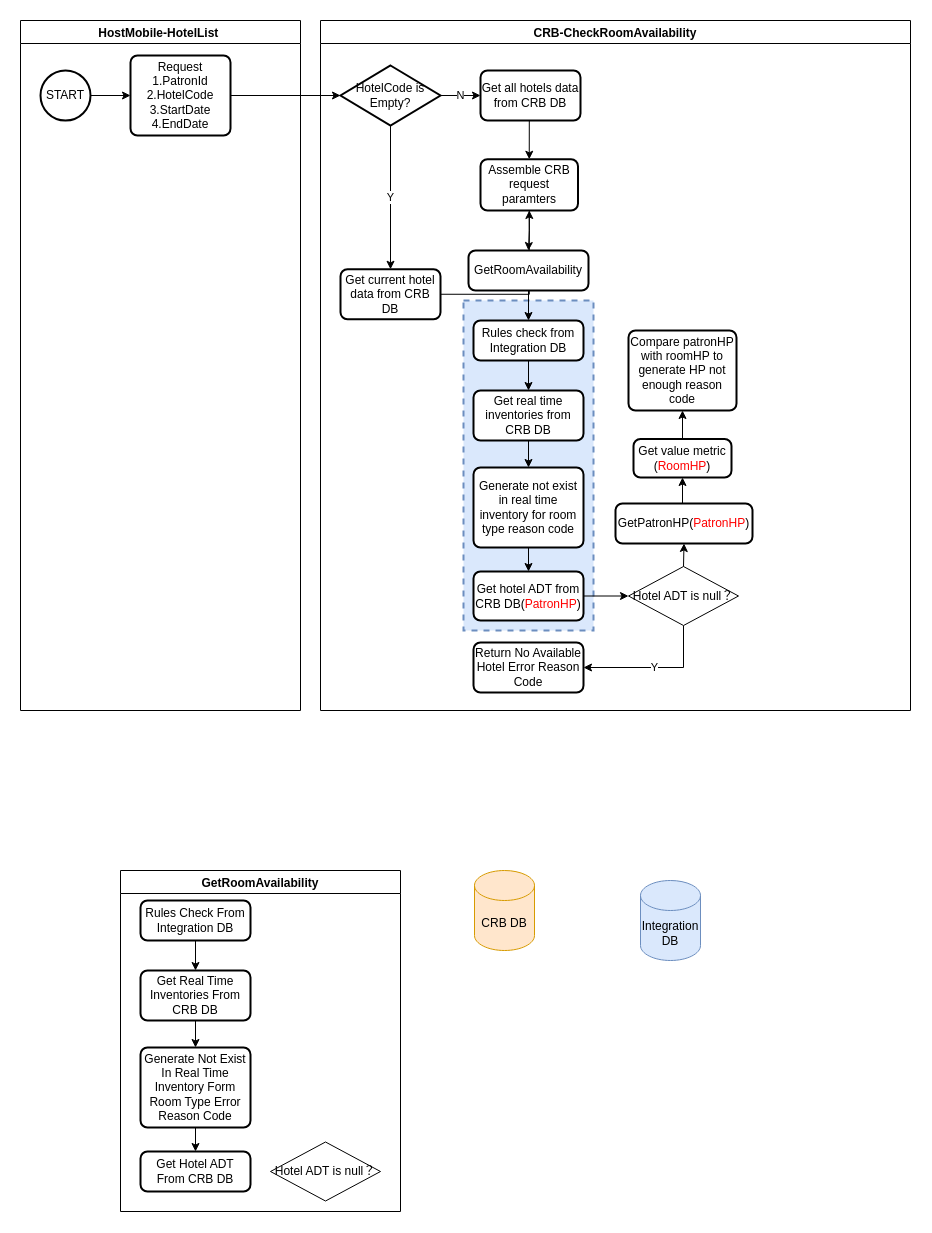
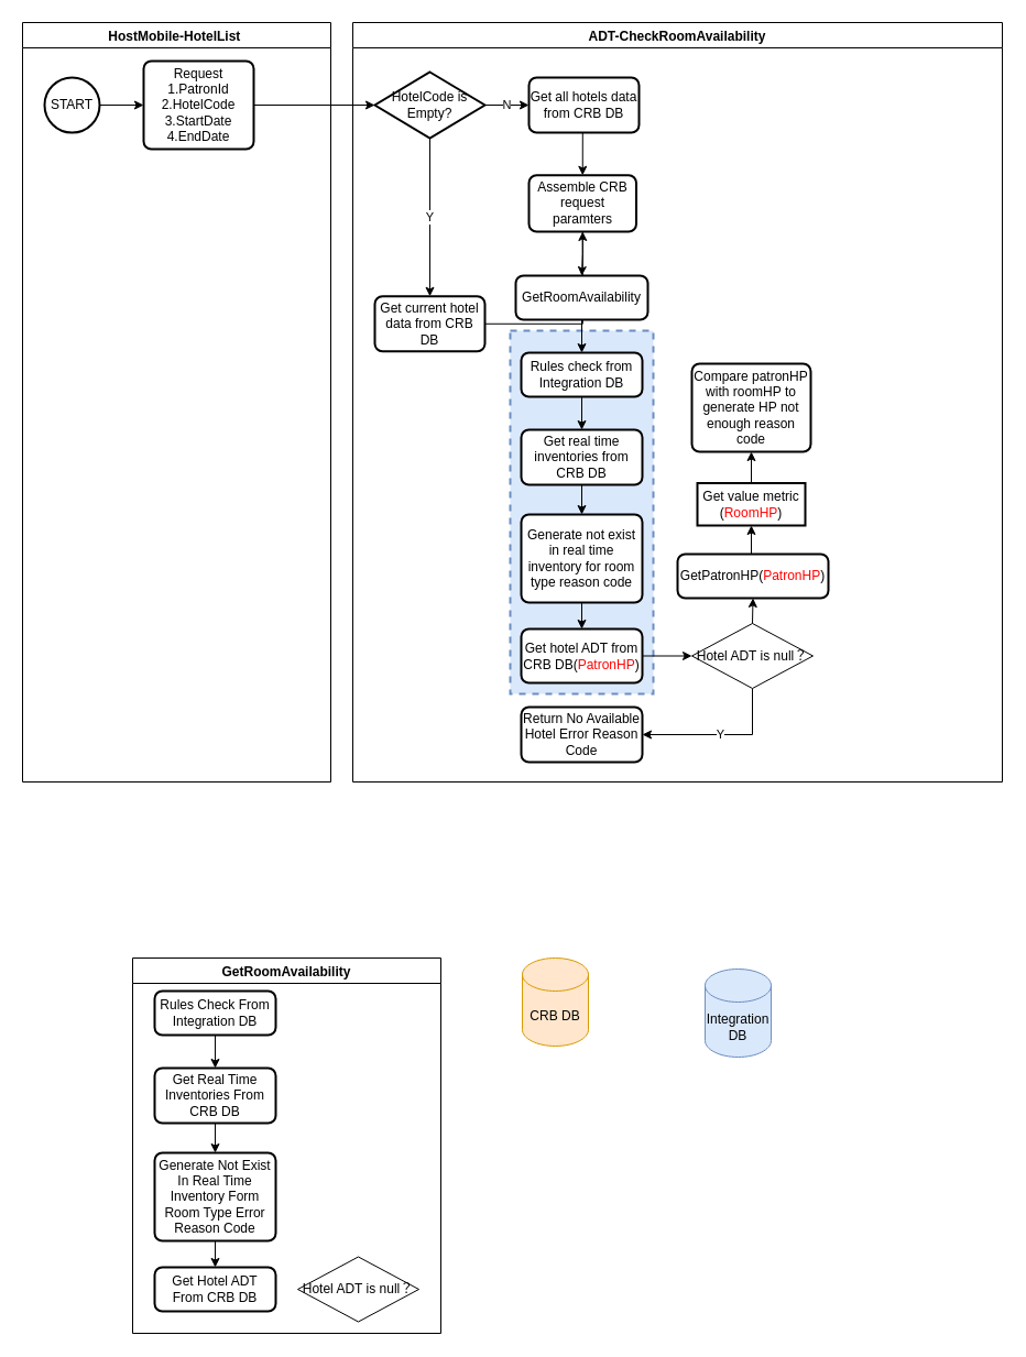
  <mxCell id="0" />
  <mxCell id="1" parent="0" />
  <mxCell id="2" value="HostMobile-HotelList " style="swimlane;startSize=23;" vertex="1" parent="1"><mxGeometry x="20" y="20" width="280" height="690" as="geometry" /></mxCell>
  <mxCell id="3" style="edgeStyle=orthogonalEdgeStyle;rounded=0;orthogonalLoop=1;jettySize=auto;html=1;exitX=1;exitY=0.5;exitDx=0;exitDy=0;exitPerimeter=0;entryX=0;entryY=0.5;entryDx=0;entryDy=0;" edge="1" parent="2" source="4" target="5"><mxGeometry relative="1" as="geometry" /></mxCell>
  <mxCell id="4" value="START" style="strokeWidth=2;html=1;shape=mxgraph.flowchart.start_2;whiteSpace=wrap;" vertex="1" parent="2"><mxGeometry x="20" y="50" width="50" height="50" as="geometry" /></mxCell>
  <mxCell id="5" value="Request&lt;br&gt;1.PatronId&lt;br&gt;2.HotelCode&lt;br&gt;3.StartDate&lt;br&gt;4.EndDate" style="rounded=1;whiteSpace=wrap;html=1;absoluteArcSize=1;arcSize=14;strokeWidth=2;" vertex="1" parent="2"><mxGeometry x="110" y="35" width="100" height="80" as="geometry" /></mxCell>
- <mxCell id="6" value="CRB-CheckRoomAvailability" style="swimlane;startSize=23;" vertex="1" parent="1"><mxGeometry x="320" y="20" width="590" height="690" as="geometry" /></mxCell>
+ <mxCell id="6" value="ADT-CheckRoomAvailability" style="swimlane;startSize=23;" vertex="1" parent="1"><mxGeometry x="320" y="20" width="590" height="690" as="geometry" /></mxCell>
  <mxCell id="7" value="" style="rounded=0;whiteSpace=wrap;html=1;fillColor=#dae8fc;strokeColor=#6c8ebf;strokeWidth=2;dashed=1;" vertex="1" parent="6"><mxGeometry x="143" y="280" width="130" height="330" as="geometry" /></mxCell>
  <mxCell id="8" value="Y" style="edgeStyle=orthogonalEdgeStyle;rounded=0;orthogonalLoop=1;jettySize=auto;html=1;exitX=0.5;exitY=1;exitDx=0;exitDy=0;exitPerimeter=0;entryX=0.5;entryY=0;entryDx=0;entryDy=0;" edge="1" parent="6" source="10" target="12"><mxGeometry relative="1" as="geometry" /></mxCell>
  <mxCell id="9" value="N" style="edgeStyle=orthogonalEdgeStyle;rounded=0;orthogonalLoop=1;jettySize=auto;html=1;exitX=1;exitY=0.5;exitDx=0;exitDy=0;exitPerimeter=0;" edge="1" parent="6" source="10" target="14"><mxGeometry relative="1" as="geometry"><Array as="points"><mxPoint x="160" y="75" /><mxPoint x="160" y="75" /></Array></mxGeometry></mxCell>
  <mxCell id="10" value="HotelCode is Empty?" style="strokeWidth=2;html=1;shape=mxgraph.flowchart.decision;whiteSpace=wrap;" vertex="1" parent="6"><mxGeometry x="20" y="45" width="100" height="60" as="geometry" /></mxCell>
  <mxCell id="11" style="edgeStyle=orthogonalEdgeStyle;rounded=0;orthogonalLoop=1;jettySize=auto;html=1;exitX=1;exitY=0.5;exitDx=0;exitDy=0;" edge="1" parent="6" source="12" target="16"><mxGeometry relative="1" as="geometry" /></mxCell>
  <mxCell id="12" value="Get current hotel data from CRB DB" style="rounded=1;whiteSpace=wrap;html=1;absoluteArcSize=1;arcSize=14;strokeWidth=2;" vertex="1" parent="6"><mxGeometry x="20" y="248.75" width="100" height="50" as="geometry" /></mxCell>
  <mxCell id="13" style="edgeStyle=orthogonalEdgeStyle;rounded=0;orthogonalLoop=1;jettySize=auto;html=1;exitX=0.5;exitY=1;exitDx=0;exitDy=0;entryX=0.5;entryY=0;entryDx=0;entryDy=0;" edge="1" parent="6" source="14" target="16"><mxGeometry relative="1" as="geometry" /></mxCell>
  <mxCell id="14" value="Get all hotels data from CRB DB" style="rounded=1;whiteSpace=wrap;html=1;absoluteArcSize=1;arcSize=14;strokeWidth=2;" vertex="1" parent="6"><mxGeometry x="160" y="50" width="100" height="50" as="geometry" /></mxCell>
  <mxCell id="15" style="edgeStyle=orthogonalEdgeStyle;rounded=0;orthogonalLoop=1;jettySize=auto;html=1;exitX=0.5;exitY=1;exitDx=0;exitDy=0;" edge="1" parent="6" source="16" target="18"><mxGeometry relative="1" as="geometry" /></mxCell>
  <mxCell id="16" value="Assemble CRB request paramters" style="rounded=1;whiteSpace=wrap;html=1;absoluteArcSize=1;arcSize=14;strokeWidth=2;" vertex="1" parent="6"><mxGeometry x="160" y="138.75" width="97.5" height="51.25" as="geometry" /></mxCell>
  <mxCell id="17" style="edgeStyle=orthogonalEdgeStyle;rounded=0;orthogonalLoop=1;jettySize=auto;html=1;exitX=0.5;exitY=1;exitDx=0;exitDy=0;entryX=0.5;entryY=0;entryDx=0;entryDy=0;" edge="1" parent="6" source="18" target="19"><mxGeometry relative="1" as="geometry" /></mxCell>
  <mxCell id="18" value="GetRoomAvailability" style="rounded=1;whiteSpace=wrap;html=1;absoluteArcSize=1;arcSize=14;strokeWidth=2;" vertex="1" parent="6"><mxGeometry x="148" y="230" width="120" height="40" as="geometry" /></mxCell>
  <mxCell id="19" value="Rules check from Integration DB" style="rounded=1;whiteSpace=wrap;html=1;absoluteArcSize=1;arcSize=14;strokeWidth=2;" vertex="1" parent="6"><mxGeometry x="153" y="300" width="110" height="40" as="geometry" /></mxCell>
  <mxCell id="20" value="Get real time inventories from CRB DB" style="rounded=1;whiteSpace=wrap;html=1;absoluteArcSize=1;arcSize=14;strokeWidth=2;" vertex="1" parent="6"><mxGeometry x="153" y="370" width="110" height="50" as="geometry" /></mxCell>
  <mxCell id="21" style="edgeStyle=orthogonalEdgeStyle;rounded=0;orthogonalLoop=1;jettySize=auto;html=1;exitX=0.5;exitY=1;exitDx=0;exitDy=0;" edge="1" parent="6" source="19" target="20"><mxGeometry relative="1" as="geometry" /></mxCell>
  <mxCell id="22" style="edgeStyle=orthogonalEdgeStyle;rounded=0;orthogonalLoop=1;jettySize=auto;html=1;exitX=1;exitY=0.5;exitDx=0;exitDy=0;" edge="1" parent="6" source="23" target="28"><mxGeometry relative="1" as="geometry" /></mxCell>
  <mxCell id="23" value="Get hotel ADT from CRB DB(&lt;font color=&quot;#ff0000&quot;&gt;PatronHP&lt;/font&gt;)" style="rounded=1;whiteSpace=wrap;html=1;absoluteArcSize=1;arcSize=14;strokeWidth=2;" vertex="1" parent="6"><mxGeometry x="153" y="551" width="110" height="49" as="geometry" /></mxCell>
  <mxCell id="24" style="edgeStyle=orthogonalEdgeStyle;rounded=0;orthogonalLoop=1;jettySize=auto;html=1;exitX=0.5;exitY=1;exitDx=0;exitDy=0;" edge="1" parent="6" source="25" target="23"><mxGeometry relative="1" as="geometry" /></mxCell>
  <mxCell id="25" value="Generate not exist in real time inventory for room type reason code" style="rounded=1;whiteSpace=wrap;html=1;absoluteArcSize=1;arcSize=14;strokeWidth=2;" vertex="1" parent="6"><mxGeometry x="153" y="447" width="110" height="80" as="geometry" /></mxCell>
  <mxCell id="26" style="edgeStyle=orthogonalEdgeStyle;rounded=0;orthogonalLoop=1;jettySize=auto;html=1;exitX=0.5;exitY=1;exitDx=0;exitDy=0;" edge="1" parent="6" source="20" target="25"><mxGeometry relative="1" as="geometry" /></mxCell>
  <mxCell id="27" value="&lt;font color=&quot;#000000&quot;&gt;Y&lt;/font&gt;" style="edgeStyle=orthogonalEdgeStyle;rounded=0;orthogonalLoop=1;jettySize=auto;html=1;exitX=0.5;exitY=1;exitDx=0;exitDy=0;entryX=1;entryY=0.5;entryDx=0;entryDy=0;fontColor=#FF0000;" edge="1" parent="6" source="28" target="29"><mxGeometry relative="1" as="geometry" /></mxCell>
  <mxCell id="28" value="Hotel ADT is null？" style="rhombus;whiteSpace=wrap;html=1;" vertex="1" parent="6"><mxGeometry x="308" y="546" width="110" height="59" as="geometry" /></mxCell>
  <mxCell id="29" value="Return No Available Hotel Error Reason Code" style="rounded=1;whiteSpace=wrap;html=1;absoluteArcSize=1;arcSize=14;strokeWidth=2;" vertex="1" parent="6"><mxGeometry x="153" y="622" width="110" height="50" as="geometry" /></mxCell>
  <mxCell id="30" style="edgeStyle=orthogonalEdgeStyle;rounded=0;orthogonalLoop=1;jettySize=auto;html=1;exitX=0.5;exitY=1;exitDx=0;exitDy=0;" edge="1" parent="6" source="23" target="23"><mxGeometry relative="1" as="geometry" /></mxCell>
  <mxCell id="31" style="edgeStyle=orthogonalEdgeStyle;rounded=0;orthogonalLoop=1;jettySize=auto;html=1;exitX=0.5;exitY=0;exitDx=0;exitDy=0;entryX=0.5;entryY=1;entryDx=0;entryDy=0;fontColor=#000000;" edge="1" parent="6" source="32" target="33"><mxGeometry relative="1" as="geometry" /></mxCell>
- <mxCell id="32" value="&lt;font color=&quot;#000000&quot;&gt;Get value metric (&lt;/font&gt;RoomHP&lt;font color=&quot;#000000&quot;&gt;)&lt;/font&gt;" style="rounded=1;whiteSpace=wrap;html=1;absoluteArcSize=1;arcSize=14;strokeWidth=2;fontColor=#FF0000;" vertex="1" parent="6"><mxGeometry x="313" y="418.5" width="98" height="38.5" as="geometry" /></mxCell>
+ <mxCell id="32" value="&lt;font color=&quot;#000000&quot;&gt;Get value metric (&lt;/font&gt;RoomHP&lt;font color=&quot;#000000&quot;&gt;)&lt;/font&gt;" style="whiteSpace=wrap;html=1;absoluteArcSize=1;arcSize=14;strokeWidth=2;fontColor=#FF0000;rounded=0;" vertex="1" parent="6"><mxGeometry x="313" y="418.5" width="98" height="38.5" as="geometry" /></mxCell>
  <mxCell id="33" value="&lt;font color=&quot;#000000&quot;&gt;Compare patronHP with roomHP to generate HP not enough reason code&lt;/font&gt;" style="rounded=1;whiteSpace=wrap;html=1;absoluteArcSize=1;arcSize=14;strokeWidth=2;fontColor=#FF0000;" vertex="1" parent="6"><mxGeometry x="308" y="310" width="108" height="80" as="geometry" /></mxCell>
  <mxCell id="34" value="Integration DB" style="shape=cylinder3;whiteSpace=wrap;html=1;boundedLbl=1;backgroundOutline=1;size=15;fillColor=#dae8fc;strokeColor=#6c8ebf;" vertex="1" parent="1"><mxGeometry x="640" y="880" width="60" height="80" as="geometry" /></mxCell>
  <mxCell id="35" style="edgeStyle=orthogonalEdgeStyle;rounded=0;orthogonalLoop=1;jettySize=auto;html=1;exitX=1;exitY=0.5;exitDx=0;exitDy=0;entryX=0;entryY=0.5;entryDx=0;entryDy=0;entryPerimeter=0;" edge="1" parent="1" source="5" target="10"><mxGeometry relative="1" as="geometry" /></mxCell>
  <mxCell id="36" value="CRB DB" style="shape=cylinder3;whiteSpace=wrap;html=1;boundedLbl=1;backgroundOutline=1;size=15;fillColor=#ffe6cc;strokeColor=#d79b00;" vertex="1" parent="1"><mxGeometry x="474" y="870" width="60" height="80" as="geometry" /></mxCell>
  <mxCell id="37" value="GetRoomAvailability" style="swimlane;" vertex="1" parent="1"><mxGeometry y="870" width="280" height="341" as="geometry" x="120" /></mxCell>
  <mxCell id="38" style="edgeStyle=orthogonalEdgeStyle;rounded=0;orthogonalLoop=1;jettySize=auto;html=1;exitX=0.5;exitY=1;exitDx=0;exitDy=0;" edge="1" parent="37" source="39" target="41"><mxGeometry relative="1" as="geometry" /></mxCell>
  <mxCell id="39" value="Rules Check From Integration DB" style="rounded=1;whiteSpace=wrap;html=1;absoluteArcSize=1;arcSize=14;strokeWidth=2;" vertex="1" parent="37"><mxGeometry x="20" y="30" width="110" height="40" as="geometry" /></mxCell>
  <mxCell id="40" style="edgeStyle=orthogonalEdgeStyle;rounded=0;orthogonalLoop=1;jettySize=auto;html=1;exitX=0.5;exitY=1;exitDx=0;exitDy=0;" edge="1" parent="37" source="41" target="44"><mxGeometry relative="1" as="geometry" /></mxCell>
  <mxCell id="41" value="Get Real Time Inventories From CRB DB" style="rounded=1;whiteSpace=wrap;html=1;absoluteArcSize=1;arcSize=14;strokeWidth=2;" vertex="1" parent="37"><mxGeometry x="20" y="100" width="110" height="50" as="geometry" /></mxCell>
  <mxCell id="42" value="Get Hotel ADT From CRB DB" style="rounded=1;whiteSpace=wrap;html=1;absoluteArcSize=1;arcSize=14;strokeWidth=2;" vertex="1" parent="37"><mxGeometry x="20" y="281" width="110" height="40" as="geometry" /></mxCell>
  <mxCell id="43" style="edgeStyle=orthogonalEdgeStyle;rounded=0;orthogonalLoop=1;jettySize=auto;html=1;exitX=0.5;exitY=1;exitDx=0;exitDy=0;" edge="1" parent="37" source="44" target="42"><mxGeometry relative="1" as="geometry" /></mxCell>
  <mxCell id="44" value="Generate Not Exist In Real Time Inventory Form Room Type Error Reason Code" style="rounded=1;whiteSpace=wrap;html=1;absoluteArcSize=1;arcSize=14;strokeWidth=2;" vertex="1" parent="37"><mxGeometry x="20" y="177" width="110" height="80" as="geometry" /></mxCell>
  <mxCell id="45" value="Hotel ADT is null？" style="rhombus;whiteSpace=wrap;html=1;" vertex="1" parent="37"><mxGeometry x="150" y="271.5" width="110" height="59" as="geometry" /></mxCell>
  <mxCell id="46" style="edgeStyle=orthogonalEdgeStyle;rounded=0;orthogonalLoop=1;jettySize=auto;html=1;exitX=0.5;exitY=0;exitDx=0;exitDy=0;entryX=0.5;entryY=1;entryDx=0;entryDy=0;fontColor=#FF0000;" edge="1" parent="1" source="47" target="32"><mxGeometry relative="1" as="geometry" /></mxCell>
  <mxCell id="47" value="GetPatronHP(&lt;font color=&quot;#ff0000&quot;&gt;PatronHP&lt;/font&gt;)" style="rounded=1;whiteSpace=wrap;html=1;absoluteArcSize=1;arcSize=14;strokeWidth=2;" vertex="1" parent="1"><mxGeometry x="615" y="503" width="137" height="40" as="geometry" /></mxCell>
  <mxCell id="48" style="edgeStyle=orthogonalEdgeStyle;rounded=0;orthogonalLoop=1;jettySize=auto;html=1;exitX=0.5;exitY=0;exitDx=0;exitDy=0;entryX=0.5;entryY=1;entryDx=0;entryDy=0;fontColor=#000000;" edge="1" parent="1" source="28" target="47"><mxGeometry relative="1" as="geometry" /></mxCell>
